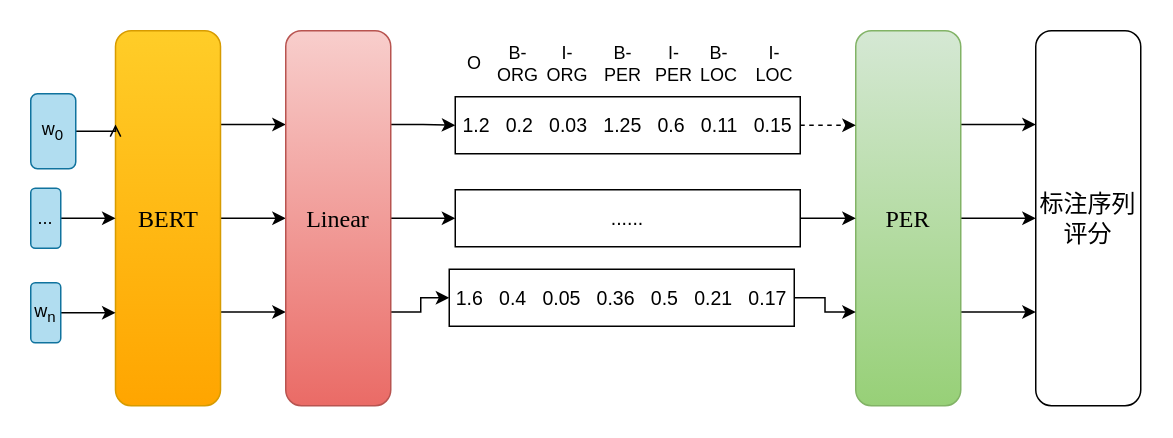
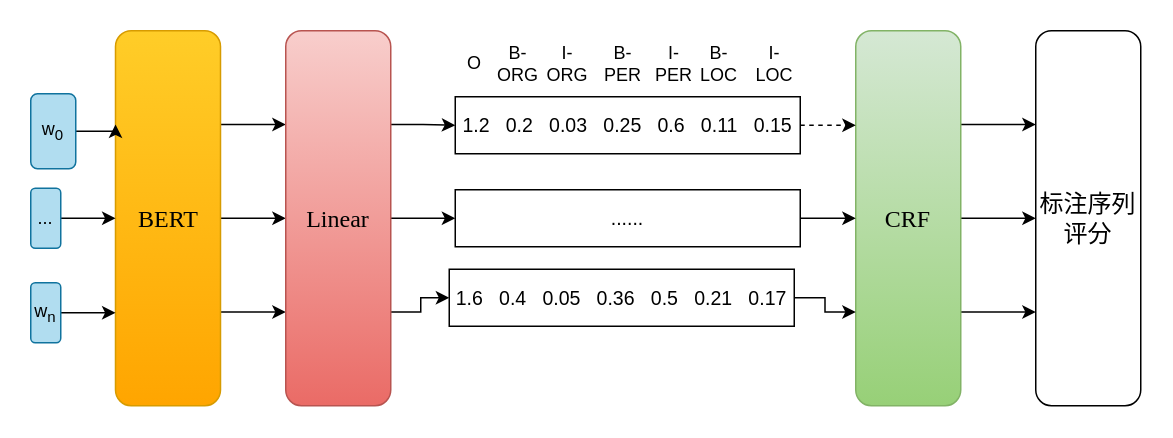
  <mxCell id="0" />
  <mxCell id="1" parent="0" />
  <mxCell id="2" style="edgeStyle=orthogonalEdgeStyle;rounded=0;orthogonalLoop=1;jettySize=auto;html=1;exitX=1;exitY=0.25;exitDx=0;exitDy=0;entryX=0;entryY=0.25;entryDx=0;entryDy=0;" edge="1" parent="1" source="5" target="15"><mxGeometry relative="1" as="geometry" /></mxCell>
  <mxCell id="3" style="edgeStyle=orthogonalEdgeStyle;rounded=0;orthogonalLoop=1;jettySize=auto;html=1;exitX=1;exitY=0.75;exitDx=0;exitDy=0;entryX=0;entryY=0.75;entryDx=0;entryDy=0;" edge="1" parent="1" source="5" target="15"><mxGeometry relative="1" as="geometry" /></mxCell>
  <mxCell id="4" style="edgeStyle=orthogonalEdgeStyle;rounded=0;orthogonalLoop=1;jettySize=auto;html=1;exitX=1;exitY=0.5;exitDx=0;exitDy=0;entryX=0;entryY=0.5;entryDx=0;entryDy=0;" edge="1" parent="1" source="5" target="15"><mxGeometry relative="1" as="geometry" /></mxCell>
  <mxCell id="5" value="&lt;font face=&quot;Times New Roman&quot; style=&quot;font-size: 16px;&quot;&gt;BERT&lt;/font&gt;" style="rounded=1;whiteSpace=wrap;html=1;fillColor=#ffcd28;strokeColor=#d79b00;gradientColor=#ffa500;" vertex="1" parent="1"><mxGeometry x="76.5" y="20" width="70" height="250" as="geometry" /></mxCell>
- <mxCell id="6" style="edgeStyle=orthogonalEdgeStyle;rounded=0;orthogonalLoop=1;jettySize=auto;html=1;exitX=1;exitY=0.5;exitDx=0;exitDy=0;entryX=0;entryY=0.25;entryDx=0;entryDy=0;endArrow=open;" edge="1" parent="1" source="7" target="5"><mxGeometry relative="1" as="geometry" /></mxCell>
+ <mxCell id="6" style="edgeStyle=orthogonalEdgeStyle;rounded=0;orthogonalLoop=1;jettySize=auto;html=1;exitX=1;exitY=0.5;exitDx=0;exitDy=0;entryX=0;entryY=0.25;entryDx=0;entryDy=0;" edge="1" parent="1" source="7" target="5"><mxGeometry relative="1" as="geometry" /></mxCell>
  <mxCell id="7" value="w&lt;sub&gt;0&lt;/sub&gt;" style="rounded=1;whiteSpace=wrap;html=1;fillColor=#b1ddf0;strokeColor=#10739e;" vertex="1" parent="1"><mxGeometry x="20" y="62" width="30" height="50" as="geometry" /></mxCell>
  <mxCell id="8" style="edgeStyle=orthogonalEdgeStyle;rounded=0;orthogonalLoop=1;jettySize=auto;html=1;exitX=1;exitY=0.5;exitDx=0;exitDy=0;entryX=0;entryY=0.5;entryDx=0;entryDy=0;" edge="1" parent="1" source="9" target="5"><mxGeometry relative="1" as="geometry" /></mxCell>
  <mxCell id="9" value="..." style="rounded=1;whiteSpace=wrap;html=1;fillColor=#b1ddf0;strokeColor=#10739e;" vertex="1" parent="1"><mxGeometry x="20" y="125" width="20" height="40" as="geometry" /></mxCell>
  <mxCell id="10" style="edgeStyle=orthogonalEdgeStyle;rounded=0;orthogonalLoop=1;jettySize=auto;html=1;exitX=1;exitY=0.5;exitDx=0;exitDy=0;entryX=0;entryY=0.75;entryDx=0;entryDy=0;" edge="1" parent="1" source="11" target="5"><mxGeometry relative="1" as="geometry" /></mxCell>
  <mxCell id="11" value="&lt;font&gt;w&lt;sub style=&quot;&quot;&gt;n&lt;/sub&gt;&lt;/font&gt;" style="rounded=1;whiteSpace=wrap;html=1;fillColor=#b1ddf0;strokeColor=#10739e;" vertex="1" parent="1"><mxGeometry x="20" y="188" width="20" height="40" as="geometry" /></mxCell>
  <mxCell id="12" style="edgeStyle=orthogonalEdgeStyle;rounded=0;orthogonalLoop=1;jettySize=auto;html=1;exitX=1;exitY=0.25;exitDx=0;exitDy=0;entryX=0;entryY=0.5;entryDx=0;entryDy=0;" edge="1" parent="1" source="15" target="21"><mxGeometry relative="1" as="geometry" /></mxCell>
  <mxCell id="13" style="edgeStyle=orthogonalEdgeStyle;rounded=0;orthogonalLoop=1;jettySize=auto;html=1;exitX=1;exitY=0.5;exitDx=0;exitDy=0;entryX=0;entryY=0.5;entryDx=0;entryDy=0;" edge="1" parent="1" source="15" target="30"><mxGeometry relative="1" as="geometry" /></mxCell>
  <mxCell id="14" style="edgeStyle=orthogonalEdgeStyle;rounded=0;orthogonalLoop=1;jettySize=auto;html=1;exitX=1;exitY=0.75;exitDx=0;exitDy=0;entryX=0;entryY=0.5;entryDx=0;entryDy=0;" edge="1" parent="1" source="15" target="32"><mxGeometry relative="1" as="geometry" /></mxCell>
  <mxCell id="15" value="&lt;font face=&quot;Times New Roman&quot; style=&quot;font-size: 16px;&quot;&gt;Linear&lt;/font&gt;" style="rounded=1;whiteSpace=wrap;html=1;fillColor=#f8cecc;strokeColor=#b85450;gradientColor=#ea6b66;" vertex="1" parent="1"><mxGeometry x="190" y="20" width="70" height="250" as="geometry" /></mxCell>
  <mxCell id="16" style="edgeStyle=orthogonalEdgeStyle;rounded=0;orthogonalLoop=1;jettySize=auto;html=1;exitX=1;exitY=0.25;exitDx=0;exitDy=0;entryX=0;entryY=0.25;entryDx=0;entryDy=0;" edge="1" parent="1" source="19" target="33"><mxGeometry relative="1" as="geometry" /></mxCell>
  <mxCell id="17" style="edgeStyle=orthogonalEdgeStyle;rounded=0;orthogonalLoop=1;jettySize=auto;html=1;exitX=1;exitY=0.5;exitDx=0;exitDy=0;entryX=0;entryY=0.5;entryDx=0;entryDy=0;" edge="1" parent="1" source="19" target="33"><mxGeometry relative="1" as="geometry" /></mxCell>
  <mxCell id="18" style="edgeStyle=orthogonalEdgeStyle;rounded=0;orthogonalLoop=1;jettySize=auto;html=1;exitX=1;exitY=0.75;exitDx=0;exitDy=0;entryX=0;entryY=0.75;entryDx=0;entryDy=0;" edge="1" parent="1" source="19" target="33"><mxGeometry relative="1" as="geometry" /></mxCell>
- <mxCell id="19" value="&lt;font face=&quot;Times New Roman&quot; style=&quot;font-size: 16px;&quot;&gt;PER&lt;/font&gt;" style="rounded=1;whiteSpace=wrap;html=1;fillColor=#d5e8d4;strokeColor=#82b366;gradientColor=#97d077;" vertex="1" parent="1"><mxGeometry x="570" y="20" width="70" height="250" as="geometry" /></mxCell>
+ <mxCell id="19" value="&lt;font face=&quot;Times New Roman&quot; style=&quot;font-size: 16px;&quot;&gt;CRF&lt;/font&gt;" style="rounded=1;whiteSpace=wrap;html=1;fillColor=#d5e8d4;strokeColor=#82b366;gradientColor=#97d077;" vertex="1" parent="1"><mxGeometry x="570" y="20" width="70" height="250" as="geometry" /></mxCell>
  <mxCell id="20" style="edgeStyle=orthogonalEdgeStyle;rounded=0;orthogonalLoop=1;jettySize=auto;html=1;exitX=1;exitY=0.5;exitDx=0;exitDy=0;entryX=0;entryY=0.25;entryDx=0;entryDy=0;dashed=1;" edge="1" parent="1" source="21" target="19"><mxGeometry relative="1" as="geometry" /></mxCell>
- <mxCell id="21" value="&lt;font style=&quot;font-size: 13px;&quot;&gt;1.2&amp;nbsp; &amp;nbsp;0.2&amp;nbsp; &amp;nbsp;0.03&amp;nbsp; &amp;nbsp;1.25&amp;nbsp; &amp;nbsp;0.6&amp;nbsp; &amp;nbsp;0.11&amp;nbsp; &amp;nbsp;0.15&lt;/font&gt;" style="rounded=0;whiteSpace=wrap;html=1;" vertex="1" parent="1"><mxGeometry x="303" y="64" width="230" height="38" as="geometry" /></mxCell>
+ <mxCell id="21" value="&lt;font style=&quot;font-size: 13px;&quot;&gt;1.2&amp;nbsp; &amp;nbsp;0.2&amp;nbsp; &amp;nbsp;0.03&amp;nbsp; &amp;nbsp;0.25&amp;nbsp; &amp;nbsp;0.6&amp;nbsp; &amp;nbsp;0.11&amp;nbsp; &amp;nbsp;0.15&lt;/font&gt;" style="rounded=0;whiteSpace=wrap;html=1;" vertex="1" parent="1"><mxGeometry x="303" y="64" width="230" height="38" as="geometry" /></mxCell>
  <mxCell id="22" value="O" style="text;html=1;align=center;verticalAlign=middle;whiteSpace=wrap;rounded=0;rotation=0;" vertex="1" parent="1"><mxGeometry x="303" y="30" width="26" height="23" as="geometry" /></mxCell>
  <mxCell id="23" value="B-ORG" style="text;html=1;align=center;verticalAlign=middle;whiteSpace=wrap;rounded=0;rotation=0;" vertex="1" parent="1"><mxGeometry x="332" y="30" width="26" height="23" as="geometry" /></mxCell>
  <mxCell id="24" value="I-ORG" style="text;html=1;align=center;verticalAlign=middle;whiteSpace=wrap;rounded=0;rotation=0;" vertex="1" parent="1"><mxGeometry x="365" y="30" width="26" height="23" as="geometry" /></mxCell>
  <mxCell id="25" value="B-PER" style="text;html=1;align=center;verticalAlign=middle;whiteSpace=wrap;rounded=0;rotation=0;" vertex="1" parent="1"><mxGeometry x="402" y="30" width="26" height="23" as="geometry" /></mxCell>
  <mxCell id="26" value="I-PER" style="text;html=1;align=center;verticalAlign=middle;whiteSpace=wrap;rounded=0;rotation=0;" vertex="1" parent="1"><mxGeometry x="436" y="30" width="26" height="23" as="geometry" /></mxCell>
  <mxCell id="27" value="B-LOC" style="text;html=1;align=center;verticalAlign=middle;whiteSpace=wrap;rounded=0;rotation=0;" vertex="1" parent="1"><mxGeometry x="466" y="30" width="26" height="23" as="geometry" /></mxCell>
  <mxCell id="28" value="I-LOC" style="text;html=1;align=center;verticalAlign=middle;whiteSpace=wrap;rounded=0;rotation=0;" vertex="1" parent="1"><mxGeometry x="503" y="30" width="26" height="23" as="geometry" /></mxCell>
  <mxCell id="29" style="edgeStyle=orthogonalEdgeStyle;rounded=0;orthogonalLoop=1;jettySize=auto;html=1;exitX=1;exitY=0.5;exitDx=0;exitDy=0;entryX=0;entryY=0.5;entryDx=0;entryDy=0;" edge="1" parent="1" source="30" target="19"><mxGeometry relative="1" as="geometry" /></mxCell>
  <mxCell id="30" value="&lt;font style=&quot;font-size: 13px;&quot;&gt;......&lt;/font&gt;" style="rounded=0;whiteSpace=wrap;html=1;" vertex="1" parent="1"><mxGeometry x="303" y="126" width="230" height="38" as="geometry" /></mxCell>
  <mxCell id="31" style="edgeStyle=orthogonalEdgeStyle;rounded=0;orthogonalLoop=1;jettySize=auto;html=1;exitX=1;exitY=0.5;exitDx=0;exitDy=0;entryX=0;entryY=0.75;entryDx=0;entryDy=0;" edge="1" parent="1" source="32" target="19"><mxGeometry relative="1" as="geometry" /></mxCell>
  <mxCell id="32" value="&lt;font style=&quot;font-size: 13px;&quot;&gt;1.6&amp;nbsp; &amp;nbsp;0.4&amp;nbsp; &amp;nbsp;0.05&amp;nbsp; &amp;nbsp;0.36&amp;nbsp; &amp;nbsp;0.5&amp;nbsp; &amp;nbsp;0.21&amp;nbsp; &amp;nbsp;0.17&lt;/font&gt;" style="rounded=0;whiteSpace=wrap;html=1;" vertex="1" parent="1"><mxGeometry x="299" y="179" width="230" height="38" as="geometry" /></mxCell>
  <mxCell id="33" value="&lt;font face=&quot;Times New Roman&quot; style=&quot;font-size: 16px;&quot;&gt;标注序列评分&lt;/font&gt;" style="rounded=1;whiteSpace=wrap;html=1;" vertex="1" parent="1"><mxGeometry x="690" y="20" width="70" height="250" as="geometry" /></mxCell>
